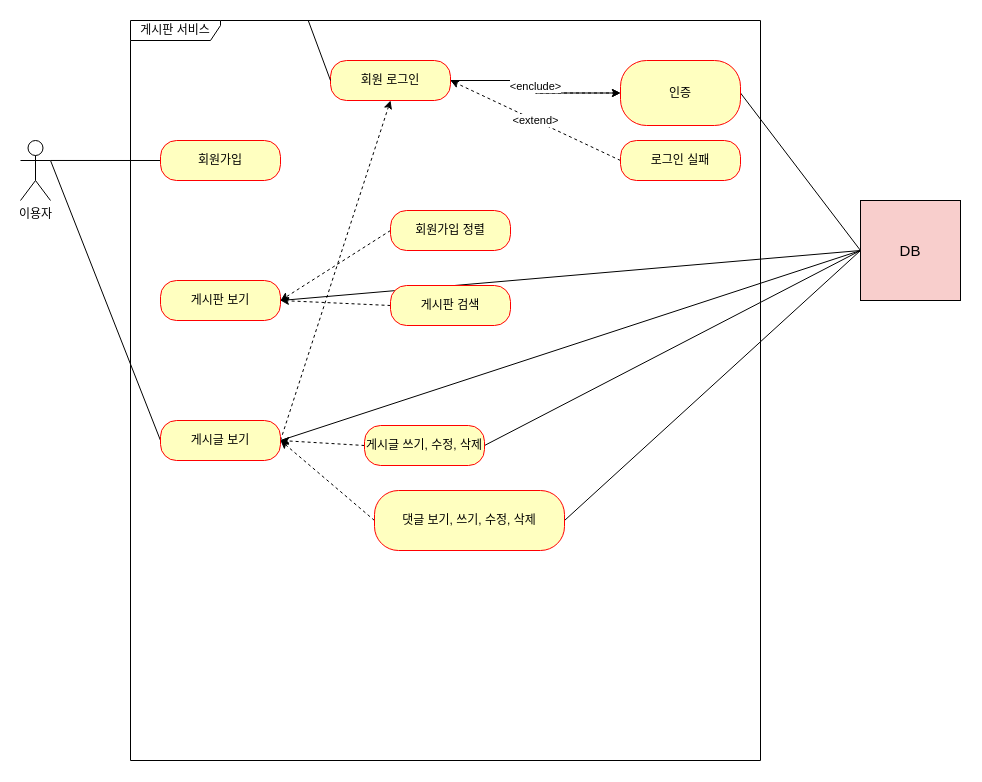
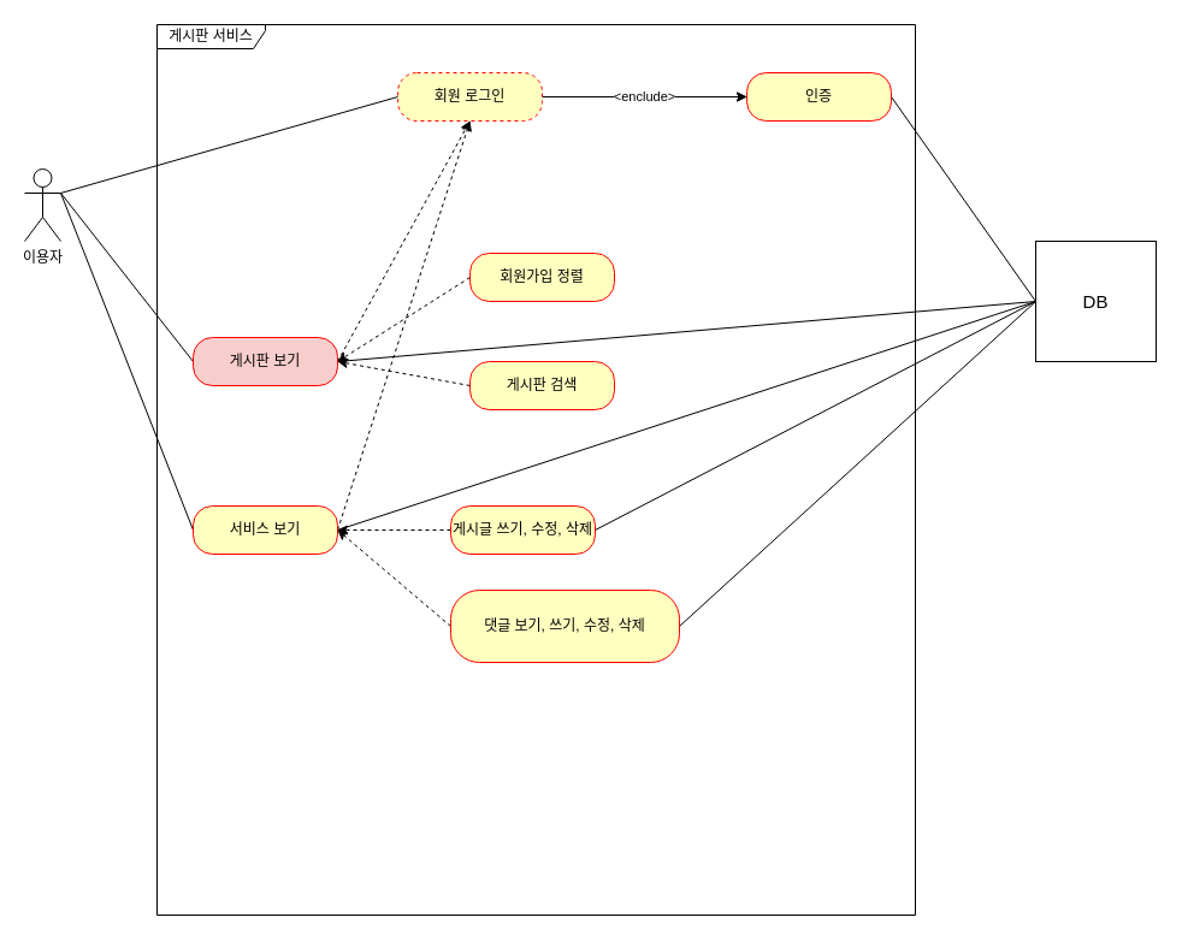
  <mxCell id="0" />
  <mxCell id="1" parent="0" />
  <mxCell id="2" value="이용자" style="shape=umlActor;verticalLabelPosition=bottom;verticalAlign=top;html=1;outlineConnect=0;" vertex="1" parent="1"><mxGeometry x="20" y="140" width="30" height="60" as="geometry" /></mxCell>
  <mxCell id="3" value="게시판 서비스" style="shape=umlFrame;whiteSpace=wrap;html=1;pointerEvents=0;width=90;height=20;" vertex="1" parent="1"><mxGeometry x="130" y="20" width="630" height="740" as="geometry" /></mxCell>
- <mxCell id="4" style="edgeStyle=orthogonalEdgeStyle;rounded=0;orthogonalLoop=1;jettySize=auto;html=1;exitX=0;exitY=0.5;exitDx=0;exitDy=0;entryX=1;entryY=0.333;entryDx=0;entryDy=0;entryPerimeter=0;endArrow=none;endFill=0;" edge="1" parent="1" source="5" target="2"><mxGeometry relative="1" as="geometry" /></mxCell>
- <mxCell id="5" value="회원가입" style="rounded=1;whiteSpace=wrap;html=1;arcSize=40;fontColor=#000000;fillColor=#ffffc0;strokeColor=#ff0000;" vertex="1" parent="1"><mxGeometry x="160" y="140" width="120" height="40" as="geometry" /></mxCell>
+ <mxCell id="6" style="rounded=0;orthogonalLoop=1;jettySize=auto;html=1;exitX=0;exitY=0.5;exitDx=0;exitDy=0;entryX=1;entryY=0.333;entryDx=0;entryDy=0;entryPerimeter=0;endArrow=none;endFill=0;" edge="1" parent="1" source="9" target="2"><mxGeometry relative="1" as="geometry" /></mxCell>
+ <mxCell id="7" style="rounded=0;orthogonalLoop=1;jettySize=auto;html=1;exitX=1;exitY=0.5;exitDx=0;exitDy=0;entryX=0.5;entryY=1;entryDx=0;entryDy=0;dashed=1;" edge="1" parent="1" source="9" target="16"><mxGeometry relative="1" as="geometry" /></mxCell>
  <mxCell id="8" style="edgeStyle=none;shape=connector;rounded=0;orthogonalLoop=1;jettySize=auto;html=1;exitX=1;exitY=0.5;exitDx=0;exitDy=0;labelBackgroundColor=default;strokeColor=default;fontFamily=Helvetica;fontSize=11;fontColor=default;endArrow=none;endFill=0;" edge="1" parent="1" source="9"><mxGeometry relative="1" as="geometry"><mxPoint x="860" y="250" as="targetPoint" /></mxGeometry></mxCell>
- <mxCell id="9" value="게시판 보기" style="rounded=1;whiteSpace=wrap;html=1;arcSize=40;fontColor=#000000;fillColor=#ffffc0;strokeColor=#ff0000;" vertex="1" parent="1"><mxGeometry x="160" y="280" width="120" height="40" as="geometry" /></mxCell>
+ <mxCell id="9" value="게시판 보기" style="rounded=1;whiteSpace=wrap;html=1;arcSize=40;fontColor=#000000;fillColor=#f8cecc;strokeColor=#ff0000;" vertex="1" parent="1"><mxGeometry x="160" y="280" width="120" height="40" as="geometry" /></mxCell>
  <mxCell id="10" style="rounded=0;orthogonalLoop=1;jettySize=auto;html=1;exitX=0;exitY=0.5;exitDx=0;exitDy=0;endArrow=none;endFill=0;" edge="1" parent="1" source="13"><mxGeometry relative="1" as="geometry"><mxPoint x="50" y="160" as="targetPoint" /></mxGeometry></mxCell>
  <mxCell id="11" style="edgeStyle=none;shape=connector;rounded=0;orthogonalLoop=1;jettySize=auto;html=1;exitX=1;exitY=0.5;exitDx=0;exitDy=0;entryX=0.5;entryY=1;entryDx=0;entryDy=0;dashed=1;labelBackgroundColor=default;strokeColor=default;fontFamily=Helvetica;fontSize=11;fontColor=default;endArrow=classic;" edge="1" parent="1" source="13" target="16"><mxGeometry relative="1" as="geometry" /></mxCell>
  <mxCell id="12" style="edgeStyle=none;shape=connector;rounded=0;orthogonalLoop=1;jettySize=auto;html=1;exitX=1;exitY=0.5;exitDx=0;exitDy=0;entryX=0;entryY=0.5;entryDx=0;entryDy=0;labelBackgroundColor=default;strokeColor=default;fontFamily=Helvetica;fontSize=11;fontColor=default;endArrow=none;endFill=0;" edge="1" parent="1" source="13" target="32"><mxGeometry relative="1" as="geometry" /></mxCell>
- <mxCell id="13" value="게시글 보기" style="rounded=1;whiteSpace=wrap;html=1;arcSize=40;fontColor=#000000;fillColor=#ffffc0;strokeColor=#ff0000;" vertex="1" parent="1"><mxGeometry x="160" y="420" width="120" height="40" as="geometry" /></mxCell>
+ <mxCell id="13" value="서비스 보기" style="rounded=1;whiteSpace=wrap;html=1;arcSize=40;fontColor=#000000;fillColor=#ffffc0;strokeColor=#ff0000;" vertex="1" parent="1"><mxGeometry x="160" y="420" width="120" height="40" as="geometry" /></mxCell>
  <mxCell id="14" style="edgeStyle=orthogonalEdgeStyle;rounded=0;orthogonalLoop=1;jettySize=auto;html=1;exitX=1;exitY=0.5;exitDx=0;exitDy=0;entryX=0;entryY=0.5;entryDx=0;entryDy=0;endArrow=classic;endFill=1;dashed=1;" edge="1" parent="1" source="16" target="18"><mxGeometry relative="1" as="geometry" /></mxCell>
  <mxCell id="15" value="&amp;lt;enclude&amp;gt;" style="edgeStyle=orthogonalEdgeStyle;rounded=0;orthogonalLoop=1;jettySize=auto;html=1;" edge="1" parent="1" source="16" target="18"><mxGeometry relative="1" as="geometry"><mxPoint as="offset" /></mxGeometry></mxCell>
- <mxCell id="16" value="회원 로그인" style="rounded=1;whiteSpace=wrap;html=1;arcSize=40;fontColor=#000000;fillColor=#ffffc0;strokeColor=#ff0000;" vertex="1" parent="1"><mxGeometry x="330" y="60" width="120" height="40" as="geometry" /></mxCell>
+ <mxCell id="16" value="회원 로그인" style="rounded=1;whiteSpace=wrap;html=1;arcSize=40;fontColor=#000000;fillColor=#ffffc0;strokeColor=#ff0000;dashed=1;" vertex="1" parent="1"><mxGeometry x="330" y="60" width="120" height="40" as="geometry" /></mxCell>
  <mxCell id="17" style="edgeStyle=none;shape=connector;rounded=0;orthogonalLoop=1;jettySize=auto;html=1;exitX=1;exitY=0.5;exitDx=0;exitDy=0;entryX=0;entryY=0.5;entryDx=0;entryDy=0;labelBackgroundColor=default;strokeColor=default;fontFamily=Helvetica;fontSize=11;fontColor=default;endArrow=none;endFill=0;" edge="1" parent="1" source="18" target="32"><mxGeometry relative="1" as="geometry" /></mxCell>
- <mxCell id="18" value="인증" style="rounded=1;whiteSpace=wrap;html=1;arcSize=40;fontColor=#000000;fillColor=#ffffc0;strokeColor=#ff0000;" vertex="1" parent="1"><mxGeometry x="620" y="60" width="120" height="65" as="geometry" /></mxCell>
- <mxCell id="19" value="&amp;lt;extend&amp;gt;" style="rounded=0;orthogonalLoop=1;jettySize=auto;html=1;exitX=0;exitY=0.5;exitDx=0;exitDy=0;entryX=1;entryY=0.5;entryDx=0;entryDy=0;dashed=1;" edge="1" parent="1" source="20" target="16"><mxGeometry relative="1" as="geometry" /></mxCell>
- <mxCell id="20" value="로그인 실패" style="rounded=1;whiteSpace=wrap;html=1;arcSize=40;fontColor=#000000;fillColor=#ffffc0;strokeColor=#ff0000;" vertex="1" parent="1"><mxGeometry x="620" y="140" width="120" height="40" as="geometry" /></mxCell>
+ <mxCell id="18" value="인증" style="rounded=1;whiteSpace=wrap;html=1;arcSize=40;fontColor=#000000;fillColor=#ffffc0;strokeColor=#ff0000;" vertex="1" parent="1"><mxGeometry x="620" y="60" width="120" height="40" as="geometry" /></mxCell>
  <mxCell id="21" style="edgeStyle=none;shape=connector;rounded=0;orthogonalLoop=1;jettySize=auto;html=1;exitX=0;exitY=0.5;exitDx=0;exitDy=0;entryX=1;entryY=0.5;entryDx=0;entryDy=0;dashed=1;labelBackgroundColor=default;strokeColor=default;fontFamily=Helvetica;fontSize=11;fontColor=default;endArrow=classic;" edge="1" parent="1" source="22" target="9"><mxGeometry relative="1" as="geometry" /></mxCell>
  <mxCell id="22" value="회원가입 정렬" style="rounded=1;whiteSpace=wrap;html=1;arcSize=40;fontColor=#000000;fillColor=#ffffc0;strokeColor=#ff0000;" vertex="1" parent="1"><mxGeometry x="390" y="210" width="120" height="40" as="geometry" /></mxCell>
  <mxCell id="23" style="edgeStyle=none;shape=connector;rounded=0;orthogonalLoop=1;jettySize=auto;html=1;exitX=0;exitY=0.5;exitDx=0;exitDy=0;dashed=1;labelBackgroundColor=default;strokeColor=default;fontFamily=Helvetica;fontSize=11;fontColor=default;endArrow=classic;entryX=1;entryY=0.5;entryDx=0;entryDy=0;" edge="1" parent="1" source="24" target="9"><mxGeometry relative="1" as="geometry"><mxPoint x="290" y="300" as="targetPoint" /></mxGeometry></mxCell>
- <mxCell id="24" value="게시판 검색" style="rounded=1;whiteSpace=wrap;html=1;arcSize=40;fontColor=#000000;fillColor=#ffffc0;strokeColor=#ff0000;" vertex="1" parent="1"><mxGeometry x="390" y="285" width="120" height="40" as="geometry" /></mxCell>
+ <mxCell id="24" value="게시판 검색" style="rounded=1;whiteSpace=wrap;html=1;arcSize=40;fontColor=#000000;fillColor=#ffffc0;strokeColor=#ff0000;" vertex="1" parent="1"><mxGeometry x="390" y="300" width="120" height="40" as="geometry" /></mxCell>
  <mxCell id="25" style="edgeStyle=none;shape=connector;rounded=0;orthogonalLoop=1;jettySize=auto;html=1;exitX=0;exitY=0.5;exitDx=0;exitDy=0;entryX=1;entryY=0.5;entryDx=0;entryDy=0;dashed=1;labelBackgroundColor=default;strokeColor=default;fontFamily=Helvetica;fontSize=11;fontColor=default;endArrow=classic;" edge="1" parent="1" source="27" target="13"><mxGeometry relative="1" as="geometry" /></mxCell>
  <mxCell id="26" style="edgeStyle=none;shape=connector;rounded=0;orthogonalLoop=1;jettySize=auto;html=1;exitX=1;exitY=0.5;exitDx=0;exitDy=0;labelBackgroundColor=default;strokeColor=default;fontFamily=Helvetica;fontSize=11;fontColor=default;endArrow=none;endFill=0;" edge="1" parent="1" source="27"><mxGeometry relative="1" as="geometry"><mxPoint x="860" y="250" as="targetPoint" /></mxGeometry></mxCell>
- <mxCell id="27" value="게시글 쓰기, 수정, 삭제" style="rounded=1;whiteSpace=wrap;html=1;arcSize=40;fontColor=#000000;fillColor=#ffffc0;strokeColor=#ff0000;" vertex="1" parent="1"><mxGeometry x="364" y="425" width="120" height="40" as="geometry" /></mxCell>
+ <mxCell id="27" value="게시글 쓰기, 수정, 삭제" style="rounded=1;whiteSpace=wrap;html=1;arcSize=40;fontColor=#000000;fillColor=#ffffc0;strokeColor=#ff0000;" vertex="1" parent="1"><mxGeometry x="374" y="420" width="120" height="40" as="geometry" /></mxCell>
  <mxCell id="28" style="edgeStyle=none;shape=connector;rounded=0;orthogonalLoop=1;jettySize=auto;html=1;exitX=0;exitY=0.5;exitDx=0;exitDy=0;dashed=1;labelBackgroundColor=default;strokeColor=default;fontFamily=Helvetica;fontSize=11;fontColor=default;endArrow=classic;" edge="1" parent="1" source="30"><mxGeometry relative="1" as="geometry"><mxPoint x="280" y="440" as="targetPoint" /></mxGeometry></mxCell>
  <mxCell id="29" style="edgeStyle=none;shape=connector;rounded=0;orthogonalLoop=1;jettySize=auto;html=1;exitX=1;exitY=0.5;exitDx=0;exitDy=0;labelBackgroundColor=default;strokeColor=default;fontFamily=Helvetica;fontSize=11;fontColor=default;endArrow=none;endFill=0;" edge="1" parent="1" source="30"><mxGeometry relative="1" as="geometry"><mxPoint x="860" y="250" as="targetPoint" /></mxGeometry></mxCell>
  <mxCell id="30" value="댓글 보기, 쓰기, 수정, 삭제" style="rounded=1;whiteSpace=wrap;html=1;arcSize=40;fontColor=#000000;fillColor=#ffffc0;strokeColor=#ff0000;" vertex="1" parent="1"><mxGeometry x="374" y="490" width="190" height="60" as="geometry" /></mxCell>
- <mxCell id="31" style="rounded=0;orthogonalLoop=1;jettySize=auto;html=1;exitX=0;exitY=0.5;exitDx=0;exitDy=0;endArrow=none;endFill=0;" edge="1" parent="1" source="16" target="3"><mxGeometry relative="1" as="geometry" /></mxCell>
- <mxCell id="32" value="DB" style="html=1;dropTarget=0;whiteSpace=wrap;fontFamily=Helvetica;fontSize=15;fontColor=default;fillColor=#f8cecc;" vertex="1" parent="1"><mxGeometry x="860" y="200" width="100" height="100" as="geometry" /></mxCell>
+ <mxCell id="31" style="rounded=0;orthogonalLoop=1;jettySize=auto;html=1;exitX=0;exitY=0.5;exitDx=0;exitDy=0;entryX=1;entryY=0.333;entryDx=0;entryDy=0;entryPerimeter=0;endArrow=none;endFill=0;" edge="1" parent="1" source="16" target="2"><mxGeometry relative="1" as="geometry" /></mxCell>
+ <mxCell id="32" value="DB" style="html=1;dropTarget=0;whiteSpace=wrap;fontFamily=Helvetica;fontSize=15;fontColor=default;" vertex="1" parent="1"><mxGeometry x="860" y="200" width="100" height="100" as="geometry" /></mxCell>
  <mxCell id="33" style="edgeStyle=none;shape=connector;rounded=0;orthogonalLoop=1;jettySize=auto;html=1;exitX=0.75;exitY=1;exitDx=0;exitDy=0;dashed=1;labelBackgroundColor=default;strokeColor=default;fontFamily=Helvetica;fontSize=11;fontColor=default;endArrow=classic;" edge="1" parent="1" source="32" target="32"><mxGeometry relative="1" as="geometry" /></mxCell>
